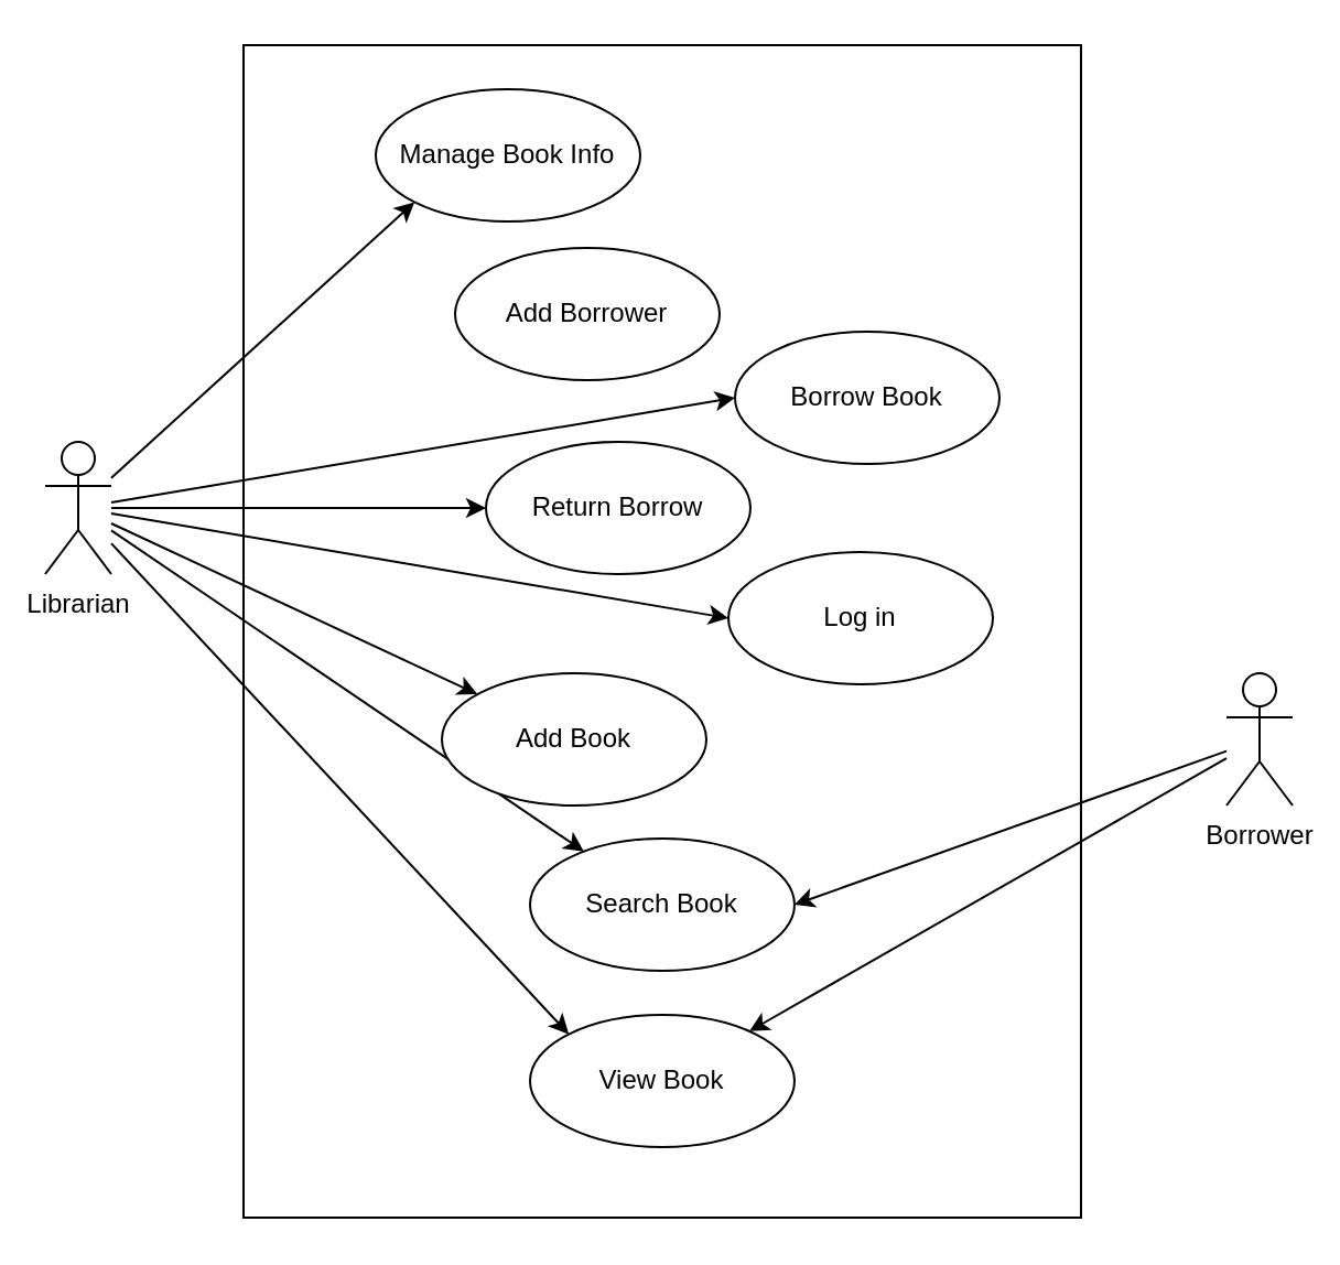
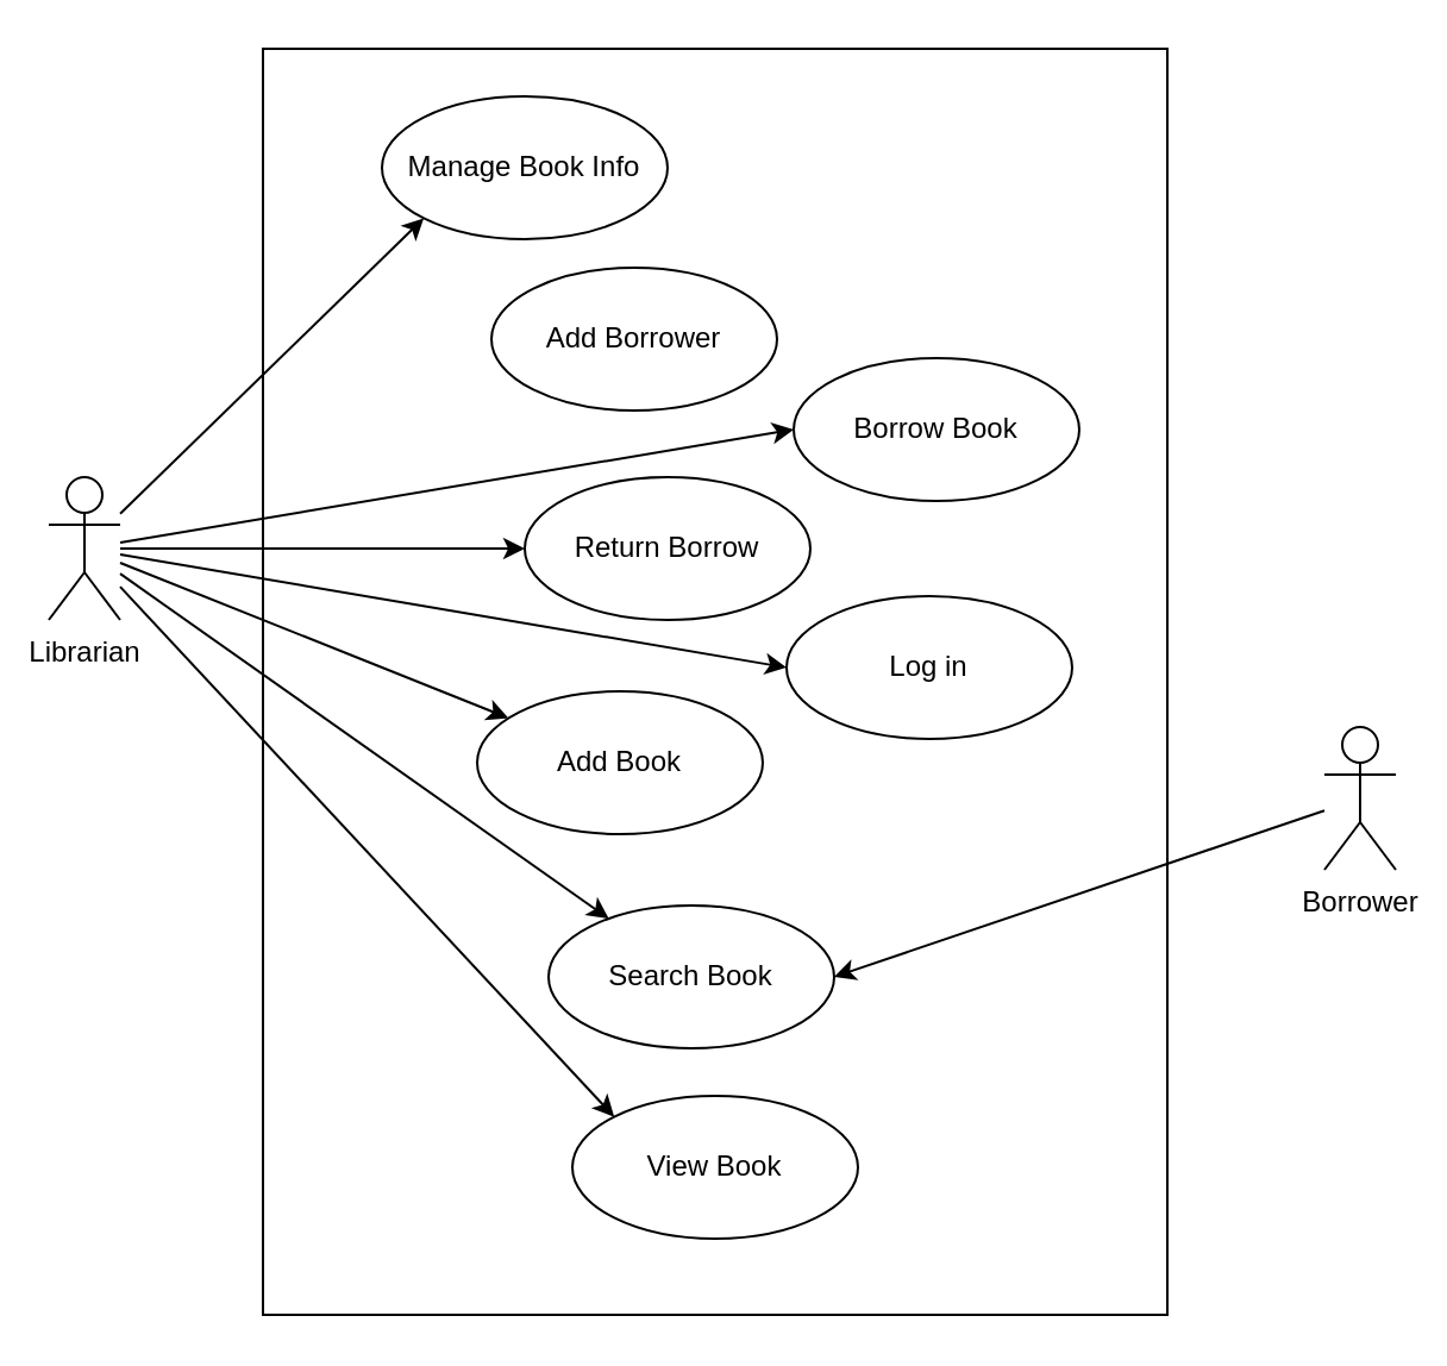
  <mxCell id="0" />
  <mxCell id="1" parent="0" />
  <mxCell id="2" value="" style="rounded=0;whiteSpace=wrap;html=1;" parent="1" vertex="1"><mxGeometry x="110" y="20" width="380" height="532" as="geometry" /></mxCell>
  <mxCell id="3" style="rounded=0;orthogonalLoop=1;jettySize=auto;html=1;" parent="1" source="9" target="12" edge="1"><mxGeometry relative="1" as="geometry" /></mxCell>
  <mxCell id="4" style="edgeStyle=none;rounded=0;orthogonalLoop=1;jettySize=auto;html=1;entryX=0;entryY=0.5;entryDx=0;entryDy=0;" parent="1" source="9" target="16" edge="1"><mxGeometry relative="1" as="geometry" /></mxCell>
  <mxCell id="5" style="edgeStyle=none;rounded=0;orthogonalLoop=1;jettySize=auto;html=1;entryX=0;entryY=0;entryDx=0;entryDy=0;" parent="1" source="9" target="17" edge="1"><mxGeometry relative="1" as="geometry" /></mxCell>
  <mxCell id="6" style="edgeStyle=none;rounded=0;orthogonalLoop=1;jettySize=auto;html=1;entryX=0;entryY=0.5;entryDx=0;entryDy=0;" parent="1" source="9" target="14" edge="1"><mxGeometry relative="1" as="geometry" /></mxCell>
  <mxCell id="7" style="edgeStyle=none;rounded=0;orthogonalLoop=1;jettySize=auto;html=1;entryX=0;entryY=1;entryDx=0;entryDy=0;" parent="1" source="9" target="15" edge="1"><mxGeometry relative="1" as="geometry" /></mxCell>
  <mxCell id="8" style="edgeStyle=none;rounded=0;orthogonalLoop=1;jettySize=auto;html=1;" parent="1" source="9" target="19" edge="1"><mxGeometry relative="1" as="geometry" /></mxCell>
  <mxCell id="9" value="Librarian" style="shape=umlActor;verticalLabelPosition=bottom;labelBackgroundColor=#ffffff;verticalAlign=top;html=1;outlineConnect=0;" parent="1" vertex="1"><mxGeometry x="20" y="200" width="30" height="60" as="geometry" /></mxCell>
- <mxCell id="10" style="edgeStyle=none;rounded=0;orthogonalLoop=1;jettySize=auto;html=1;" parent="1" source="11" target="17" edge="1"><mxGeometry relative="1" as="geometry" /></mxCell>
  <mxCell id="11" value="Borrower" style="shape=umlActor;verticalLabelPosition=bottom;labelBackgroundColor=#ffffff;verticalAlign=top;html=1;outlineConnect=0;" parent="1" vertex="1"><mxGeometry x="556" y="305" width="30" height="60" as="geometry" /></mxCell>
- <mxCell id="12" value="Search Book" style="ellipse;whiteSpace=wrap;html=1;" parent="1" vertex="1"><mxGeometry x="240" y="380" width="120" height="60" as="geometry" /></mxCell>
- <mxCell id="13" value="Add Book" style="ellipse;whiteSpace=wrap;html=1;" parent="1" vertex="1"><mxGeometry x="200" y="305" width="120" height="60" as="geometry" /></mxCell>
+ <mxCell id="12" value="Search Book" style="ellipse;whiteSpace=wrap;html=1;" parent="1" vertex="1"><mxGeometry x="230" y="380" width="120" height="60" as="geometry" /></mxCell>
+ <mxCell id="13" value="Add Book" style="ellipse;whiteSpace=wrap;html=1;" parent="1" vertex="1"><mxGeometry x="200" y="290" width="120" height="60" as="geometry" /></mxCell>
  <mxCell id="14" value="Borrow Book" style="ellipse;whiteSpace=wrap;html=1;" parent="1" vertex="1"><mxGeometry x="333" y="150" width="120" height="60" as="geometry" /></mxCell>
- <mxCell id="15" value="Manage Book Info" style="ellipse;whiteSpace=wrap;html=1;" parent="1" vertex="1"><mxGeometry x="170" y="40" width="120" height="60" as="geometry" /></mxCell>
+ <mxCell id="15" value="Manage Book Info" style="ellipse;whiteSpace=wrap;html=1;" parent="1" vertex="1"><mxGeometry x="160" y="40" width="120" height="60" as="geometry" /></mxCell>
  <mxCell id="16" value="Log in" style="ellipse;whiteSpace=wrap;html=1;" parent="1" vertex="1"><mxGeometry x="330" y="250" width="120" height="60" as="geometry" /></mxCell>
  <mxCell id="17" value="View Book" style="ellipse;whiteSpace=wrap;html=1;" parent="1" vertex="1"><mxGeometry x="240" y="460" width="120" height="60" as="geometry" /></mxCell>
  <mxCell id="18" value="Add Borrower" style="ellipse;whiteSpace=wrap;html=1;" parent="1" vertex="1"><mxGeometry x="206" y="112" width="120" height="60" as="geometry" /></mxCell>
  <mxCell id="19" value="Return Borrow" style="ellipse;whiteSpace=wrap;html=1;" parent="1" vertex="1"><mxGeometry x="220" y="200" width="120" height="60" as="geometry" /></mxCell>
  <mxCell id="20" value="" style="endArrow=classic;html=1;" parent="1" source="9" target="13" edge="1"><mxGeometry width="50" height="50" relative="1" as="geometry"><mxPoint x="320" y="460" as="sourcePoint" /><mxPoint x="370" y="410" as="targetPoint" /><Array as="points" /></mxGeometry></mxCell>
  <mxCell id="21" value="" style="endArrow=classic;html=1;entryX=1;entryY=0.5;entryDx=0;entryDy=0;" parent="1" source="11" target="12" edge="1"><mxGeometry width="50" height="50" relative="1" as="geometry"><mxPoint x="320" y="460" as="sourcePoint" /><mxPoint x="197" y="312" as="targetPoint" /></mxGeometry></mxCell>
